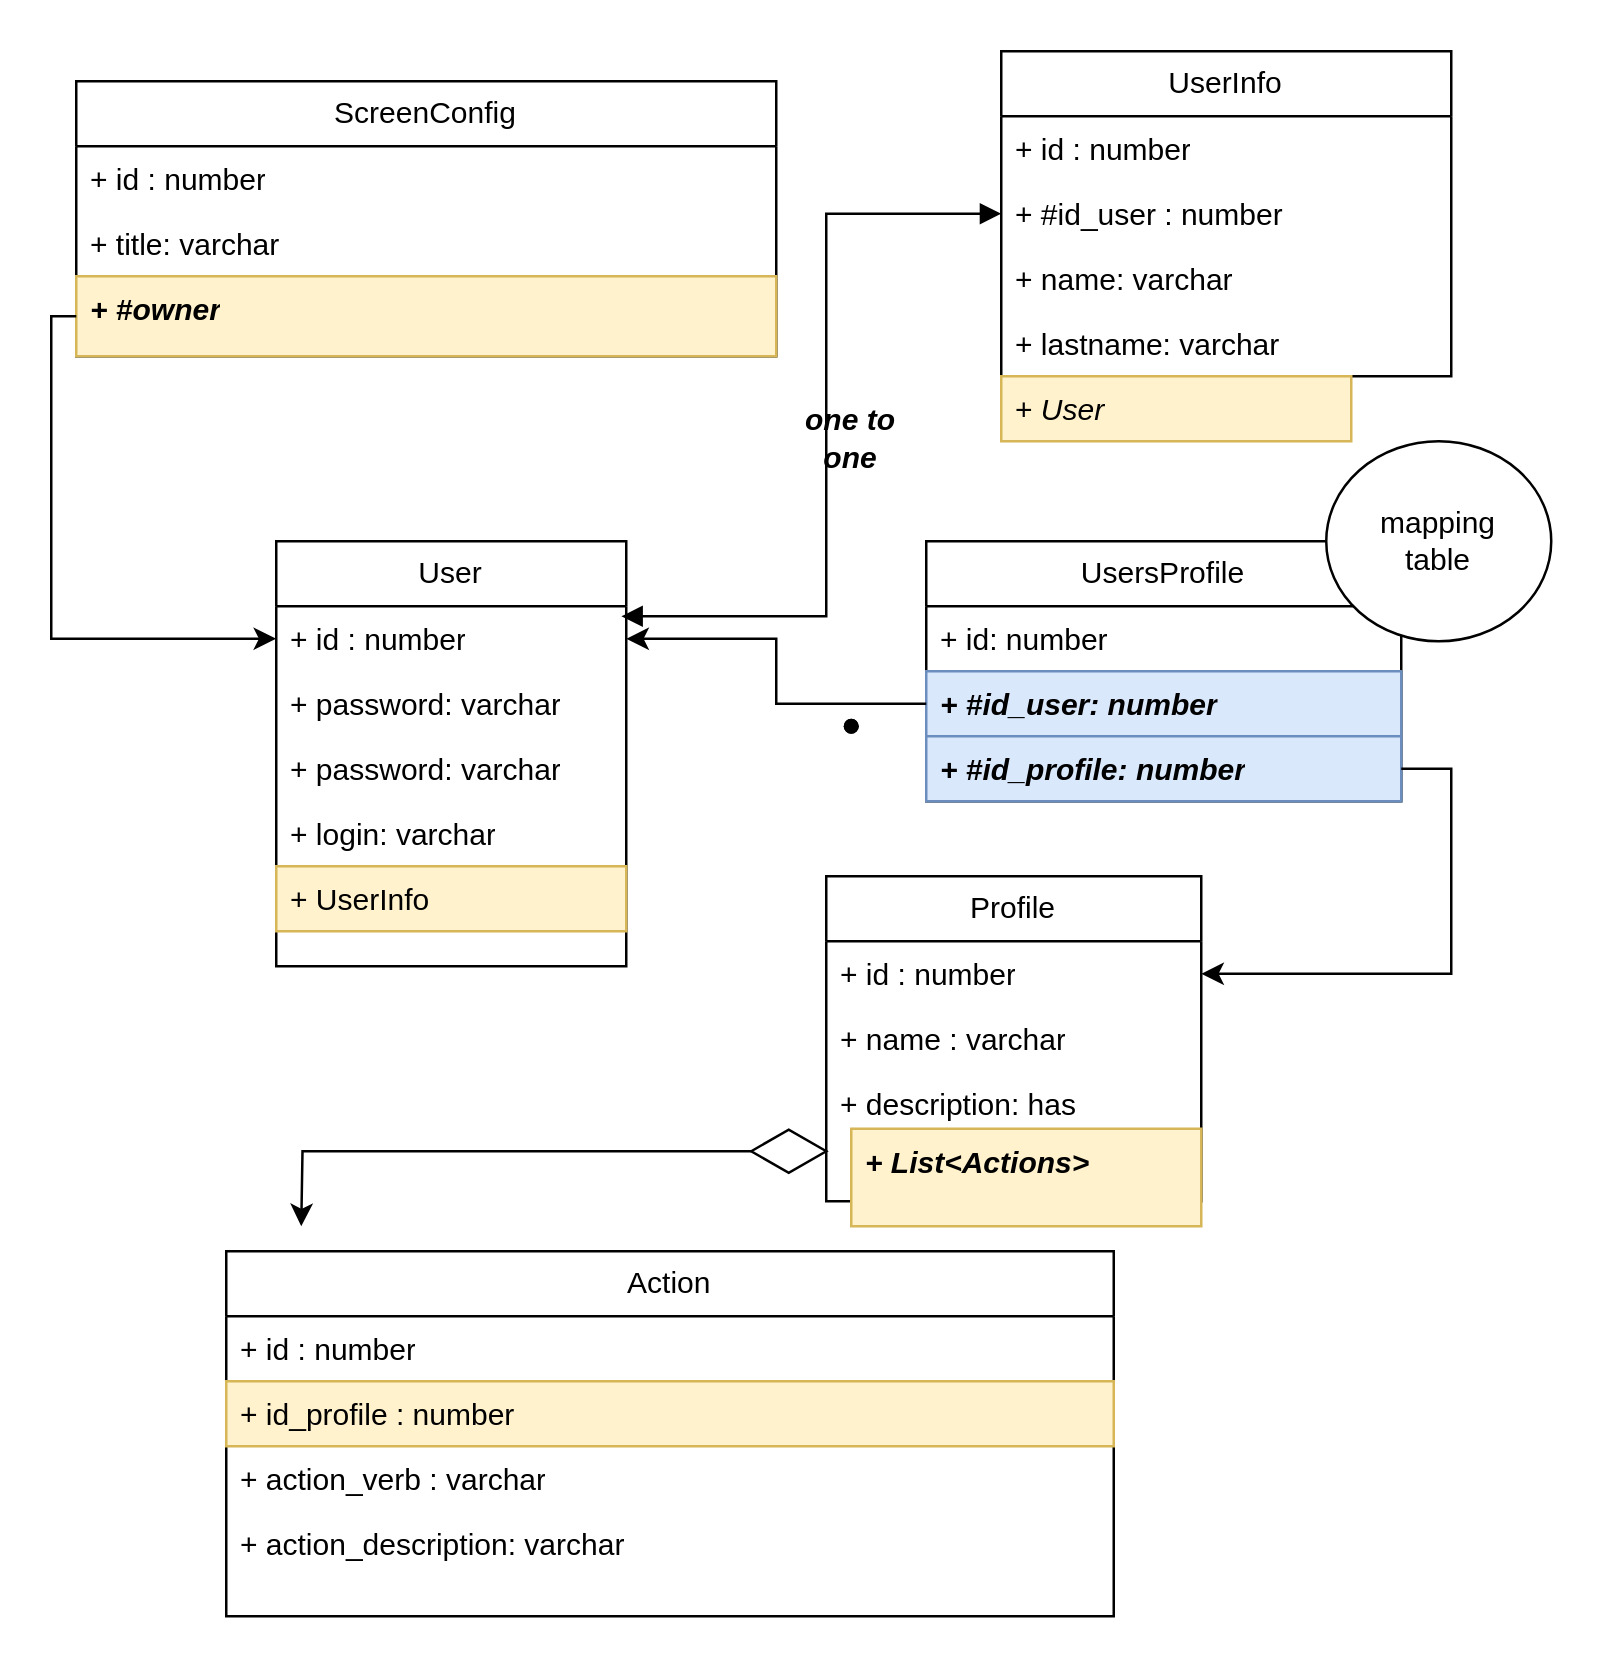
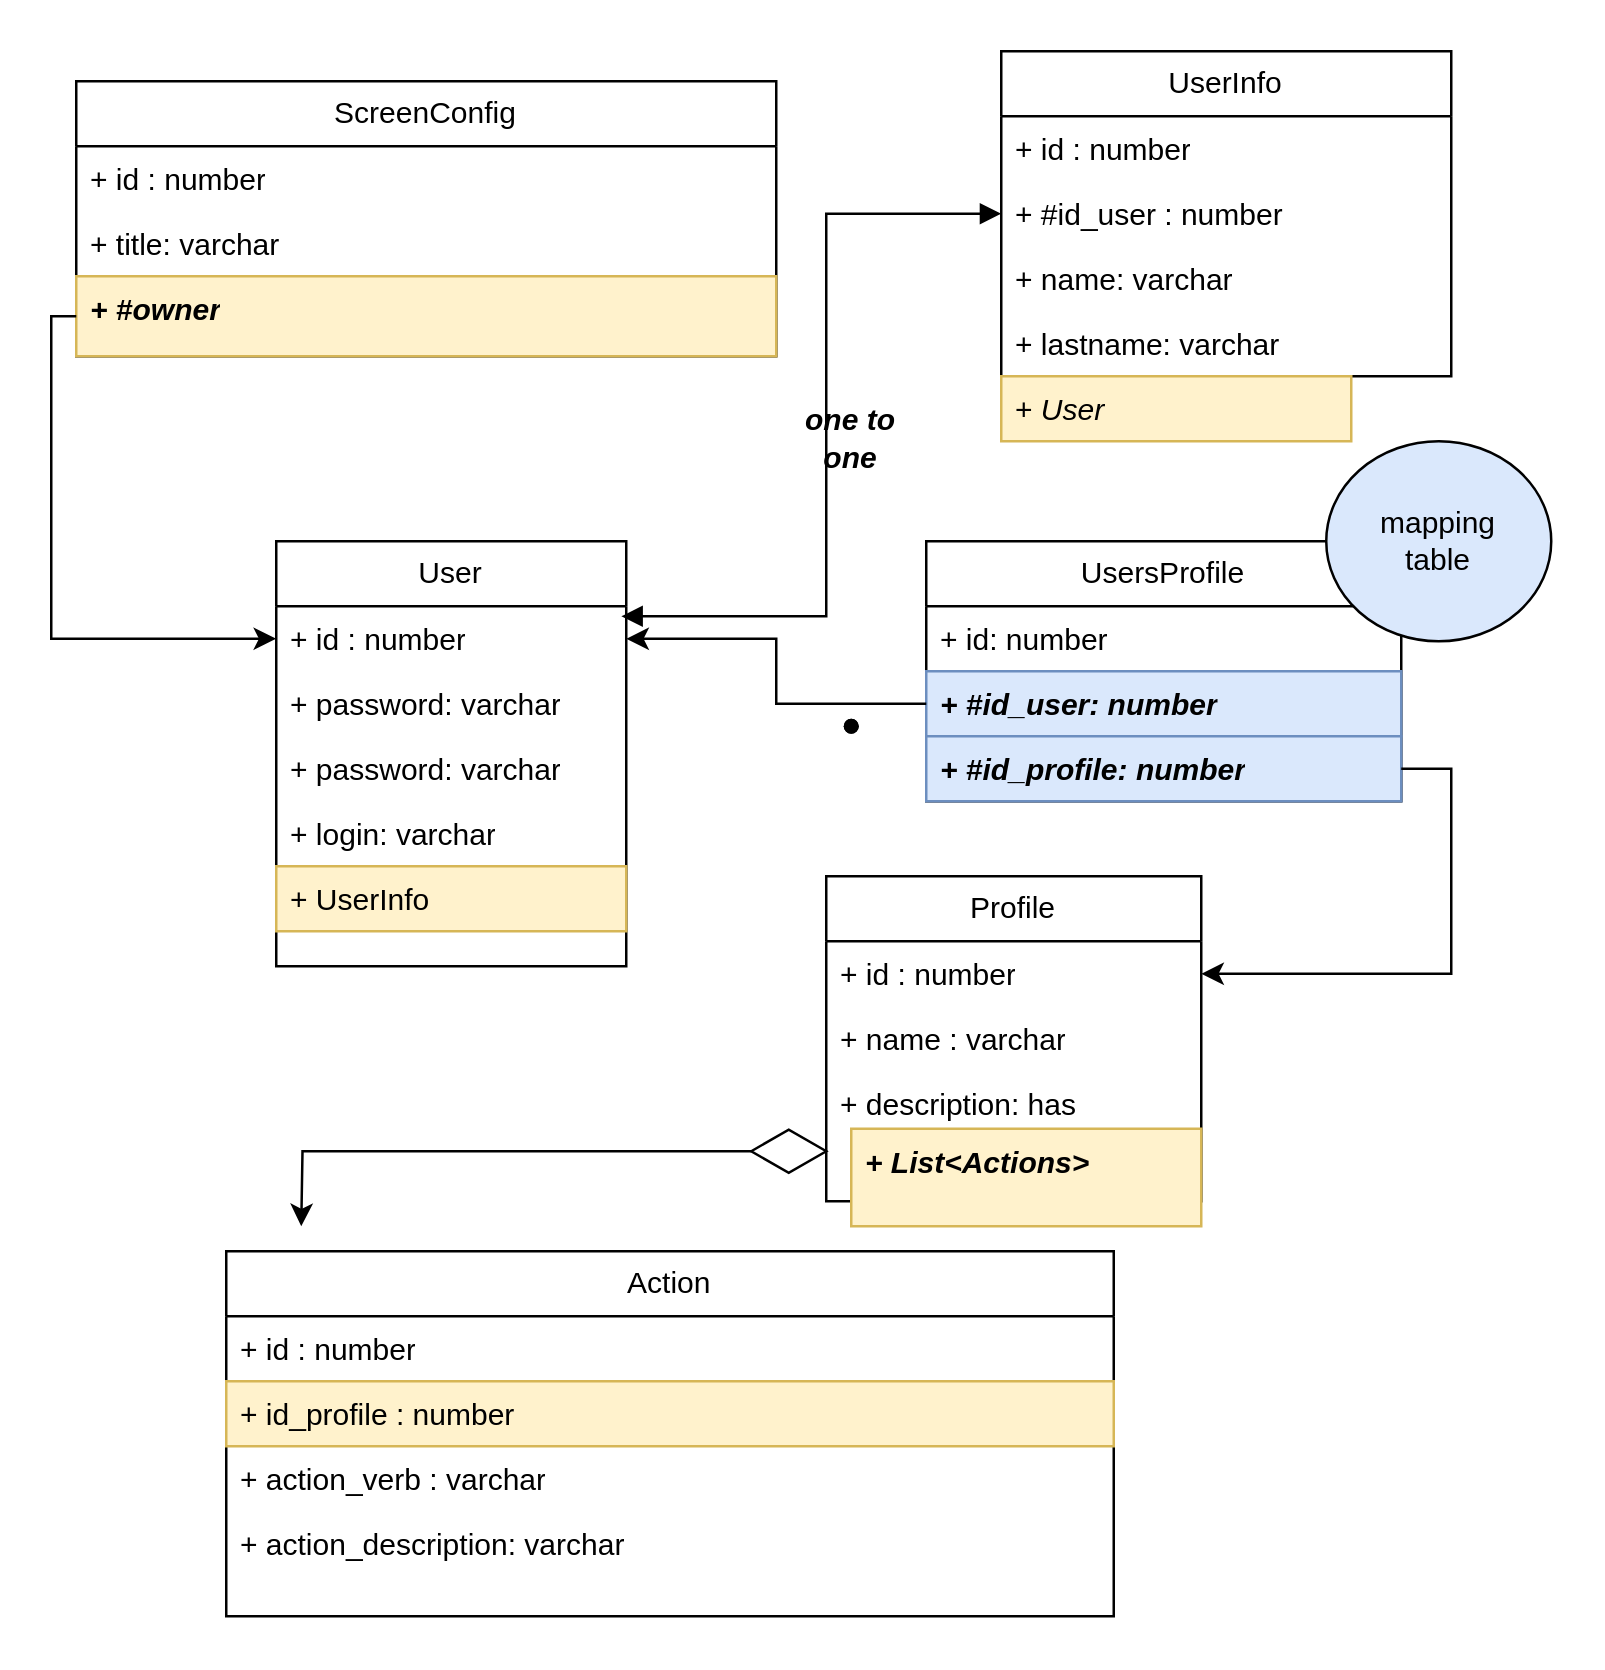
  <mxCell id="0" />
  <mxCell id="1" parent="0" />
  <mxCell id="2" value="User" style="swimlane;fontStyle=0;childLayout=stackLayout;horizontal=1;startSize=26;fillColor=none;horizontalStack=0;resizeParent=1;resizeParentMax=0;resizeLast=0;collapsible=1;marginBottom=0;whiteSpace=wrap;html=1;" parent="1" vertex="1"><mxGeometry x="110" y="216" width="140" height="170" as="geometry" /></mxCell>
  <mxCell id="3" value="+ id : number" style="text;strokeColor=none;fillColor=none;align=left;verticalAlign=top;spacingLeft=4;spacingRight=4;overflow=hidden;rotatable=0;points=[[0,0.5],[1,0.5]];portConstraint=eastwest;whiteSpace=wrap;html=1;" parent="2" vertex="1"><mxGeometry y="26" width="140" height="26" as="geometry" /></mxCell>
  <mxCell id="4" value="+ password: varchar" style="text;strokeColor=none;fillColor=none;align=left;verticalAlign=top;spacingLeft=4;spacingRight=4;overflow=hidden;rotatable=0;points=[[0,0.5],[1,0.5]];portConstraint=eastwest;whiteSpace=wrap;html=1;" parent="2" vertex="1"><mxGeometry y="52" width="140" height="26" as="geometry" /></mxCell>
  <mxCell id="5" value="+ password: varchar" style="text;strokeColor=none;fillColor=none;align=left;verticalAlign=top;spacingLeft=4;spacingRight=4;overflow=hidden;rotatable=0;points=[[0,0.5],[1,0.5]];portConstraint=eastwest;whiteSpace=wrap;html=1;" vertex="1" parent="2"><mxGeometry y="78" width="140" height="26" as="geometry" /></mxCell>
  <mxCell id="6" value="+ login: varchar" style="text;strokeColor=none;fillColor=none;align=left;verticalAlign=top;spacingLeft=4;spacingRight=4;overflow=hidden;rotatable=0;points=[[0,0.5],[1,0.5]];portConstraint=eastwest;whiteSpace=wrap;html=1;" parent="2" vertex="1"><mxGeometry y="104" width="140" height="66" as="geometry" /></mxCell>
  <mxCell id="7" value="Profile" style="swimlane;fontStyle=0;childLayout=stackLayout;horizontal=1;startSize=26;fillColor=none;horizontalStack=0;resizeParent=1;resizeParentMax=0;resizeLast=0;collapsible=1;marginBottom=0;whiteSpace=wrap;html=1;" parent="1" vertex="1"><mxGeometry x="330" y="350" width="150" height="130" as="geometry" /></mxCell>
  <mxCell id="8" value="+ id : number&lt;div&gt;&lt;br/&gt;&lt;/div&gt;" style="text;strokeColor=none;fillColor=none;align=left;verticalAlign=top;spacingLeft=4;spacingRight=4;overflow=hidden;rotatable=0;points=[[0,0.5],[1,0.5]];portConstraint=eastwest;whiteSpace=wrap;html=1;" parent="7" vertex="1"><mxGeometry y="26" width="150" height="26" as="geometry" /></mxCell>
  <mxCell id="9" value="+ name : varchar" style="text;strokeColor=none;fillColor=none;align=left;verticalAlign=top;spacingLeft=4;spacingRight=4;overflow=hidden;rotatable=0;points=[[0,0.5],[1,0.5]];portConstraint=eastwest;whiteSpace=wrap;html=1;" parent="7" vertex="1"><mxGeometry y="52" width="150" height="26" as="geometry" /></mxCell>
  <mxCell id="10" value="+ description: has" style="text;strokeColor=none;fillColor=none;align=left;verticalAlign=top;spacingLeft=4;spacingRight=4;overflow=hidden;rotatable=0;points=[[0,0.5],[1,0.5]];portConstraint=eastwest;whiteSpace=wrap;html=1;" parent="7" vertex="1"><mxGeometry y="78" width="150" height="52" as="geometry" /></mxCell>
  <mxCell id="11" value="UsersProfile" style="swimlane;fontStyle=0;childLayout=stackLayout;horizontal=1;startSize=26;fillColor=none;horizontalStack=0;resizeParent=1;resizeParentMax=0;resizeLast=0;collapsible=1;marginBottom=0;whiteSpace=wrap;html=1;" parent="1" vertex="1"><mxGeometry x="370" y="216" width="190" height="104" as="geometry" /></mxCell>
  <mxCell id="12" value="+ id: number" style="text;strokeColor=none;fillColor=none;align=left;verticalAlign=top;spacingLeft=4;spacingRight=4;overflow=hidden;rotatable=0;points=[[0,0.5],[1,0.5]];portConstraint=eastwest;whiteSpace=wrap;html=1;" parent="11" vertex="1"><mxGeometry y="26" width="190" height="26" as="geometry" /></mxCell>
  <mxCell id="13" value="+ #id_user: number&lt;div&gt;&lt;br&gt;&lt;/div&gt;" style="text;strokeColor=#6c8ebf;fillColor=#dae8fc;align=left;verticalAlign=top;spacingLeft=4;spacingRight=4;overflow=hidden;rotatable=0;points=[[0,0.5],[1,0.5]];portConstraint=eastwest;whiteSpace=wrap;html=1;fontStyle=3" parent="11" vertex="1"><mxGeometry y="52" width="190" height="26" as="geometry" /></mxCell>
  <mxCell id="14" value="+ #id_profile: number" style="text;strokeColor=#6c8ebf;fillColor=#dae8fc;align=left;verticalAlign=top;spacingLeft=4;spacingRight=4;overflow=hidden;rotatable=0;points=[[0,0.5],[1,0.5]];portConstraint=eastwest;whiteSpace=wrap;html=1;fontStyle=3" parent="11" vertex="1"><mxGeometry y="78" width="190" height="26" as="geometry" /></mxCell>
  <mxCell id="15" value="UserInfo" style="swimlane;fontStyle=0;childLayout=stackLayout;horizontal=1;startSize=26;fillColor=none;horizontalStack=0;resizeParent=1;resizeParentMax=0;resizeLast=0;collapsible=1;marginBottom=0;whiteSpace=wrap;html=1;" parent="1" vertex="1"><mxGeometry x="400" y="20" width="180" height="130" as="geometry" /></mxCell>
  <mxCell id="16" value="+ id : number" style="text;strokeColor=none;fillColor=none;align=left;verticalAlign=top;spacingLeft=4;spacingRight=4;overflow=hidden;rotatable=0;points=[[0,0.5],[1,0.5]];portConstraint=eastwest;whiteSpace=wrap;html=1;" parent="15" vertex="1"><mxGeometry y="26" width="180" height="26" as="geometry" /></mxCell>
  <mxCell id="17" value="+ #id_user : number" style="text;strokeColor=none;fillColor=none;align=left;verticalAlign=top;spacingLeft=4;spacingRight=4;overflow=hidden;rotatable=0;points=[[0,0.5],[1,0.5]];portConstraint=eastwest;whiteSpace=wrap;html=1;" parent="15" vertex="1"><mxGeometry y="52" width="180" height="26" as="geometry" /></mxCell>
  <mxCell id="18" value="+ name: varchar" style="text;strokeColor=none;fillColor=none;align=left;verticalAlign=top;spacingLeft=4;spacingRight=4;overflow=hidden;rotatable=0;points=[[0,0.5],[1,0.5]];portConstraint=eastwest;whiteSpace=wrap;html=1;" parent="15" vertex="1"><mxGeometry y="78" width="180" height="26" as="geometry" /></mxCell>
  <mxCell id="19" value="+ lastname: varchar" style="text;strokeColor=none;fillColor=none;align=left;verticalAlign=top;spacingLeft=4;spacingRight=4;overflow=hidden;rotatable=0;points=[[0,0.5],[1,0.5]];portConstraint=eastwest;whiteSpace=wrap;html=1;" parent="15" vertex="1"><mxGeometry y="104" width="180" height="26" as="geometry" /></mxCell>
  <mxCell id="20" value="" style="endArrow=block;startArrow=block;endFill=1;startFill=1;html=1;rounded=0;entryX=0;entryY=0.5;entryDx=0;entryDy=0;exitX=0.986;exitY=0.154;exitDx=0;exitDy=0;exitPerimeter=0;" parent="1" source="3" target="17" edge="1"><mxGeometry width="160" relative="1" as="geometry"><mxPoint x="220.005" y="302.01" as="sourcePoint" /><mxPoint x="333.76" y="270.004" as="targetPoint" /><Array as="points"><mxPoint x="330" y="246" /><mxPoint x="330" y="85" /></Array></mxGeometry></mxCell>
  <mxCell id="21" value="Action" style="swimlane;fontStyle=0;childLayout=stackLayout;horizontal=1;startSize=26;fillColor=none;horizontalStack=0;resizeParent=1;resizeParentMax=0;resizeLast=0;collapsible=1;marginBottom=0;whiteSpace=wrap;html=1;" parent="1" vertex="1"><mxGeometry x="90" y="500" width="355" height="146" as="geometry" /></mxCell>
  <mxCell id="22" value="+ id : number&lt;div&gt;&lt;br/&gt;&lt;/div&gt;" style="text;strokeColor=none;fillColor=none;align=left;verticalAlign=top;spacingLeft=4;spacingRight=4;overflow=hidden;rotatable=0;points=[[0,0.5],[1,0.5]];portConstraint=eastwest;whiteSpace=wrap;html=1;" parent="21" vertex="1"><mxGeometry y="26" width="355" height="26" as="geometry" /></mxCell>
  <mxCell id="23" value="+ id_profile : number&lt;div&gt;&lt;br&gt;&lt;/div&gt;" style="text;strokeColor=#d6b656;fillColor=#fff2cc;align=left;verticalAlign=top;spacingLeft=4;spacingRight=4;overflow=hidden;rotatable=0;points=[[0,0.5],[1,0.5]];portConstraint=eastwest;whiteSpace=wrap;html=1;" parent="21" vertex="1"><mxGeometry y="52" width="355" height="26" as="geometry" /></mxCell>
  <mxCell id="24" value="+ action_verb : varchar&lt;div&gt;&lt;br/&gt;&lt;/div&gt;" style="text;strokeColor=none;fillColor=none;align=left;verticalAlign=top;spacingLeft=4;spacingRight=4;overflow=hidden;rotatable=0;points=[[0,0.5],[1,0.5]];portConstraint=eastwest;whiteSpace=wrap;html=1;" parent="21" vertex="1"><mxGeometry y="78" width="355" height="26" as="geometry" /></mxCell>
  <mxCell id="25" value="+ action_description: varchar" style="text;strokeColor=none;fillColor=none;align=left;verticalAlign=top;spacingLeft=4;spacingRight=4;overflow=hidden;rotatable=0;points=[[0,0.5],[1,0.5]];portConstraint=eastwest;whiteSpace=wrap;html=1;" parent="21" vertex="1"><mxGeometry y="104" width="355" height="42" as="geometry" /></mxCell>
  <mxCell id="26" style="edgeStyle=orthogonalEdgeStyle;rounded=0;orthogonalLoop=1;jettySize=auto;html=1;exitX=0;exitY=0.5;exitDx=0;exitDy=0;" parent="1" source="36" edge="1"><mxGeometry relative="1" as="geometry"><mxPoint x="120" y="490" as="targetPoint" /></mxGeometry></mxCell>
  <mxCell id="27" value="ScreenConfig" style="swimlane;fontStyle=0;childLayout=stackLayout;horizontal=1;startSize=26;fillColor=none;horizontalStack=0;resizeParent=1;resizeParentMax=0;resizeLast=0;collapsible=1;marginBottom=0;whiteSpace=wrap;html=1;" parent="1" vertex="1"><mxGeometry x="30" y="32" width="280" height="110" as="geometry" /></mxCell>
  <mxCell id="28" value="+ id : number&lt;div&gt;&lt;br/&gt;&lt;/div&gt;" style="text;strokeColor=none;fillColor=none;align=left;verticalAlign=top;spacingLeft=4;spacingRight=4;overflow=hidden;rotatable=0;points=[[0,0.5],[1,0.5]];portConstraint=eastwest;whiteSpace=wrap;html=1;" parent="27" vertex="1"><mxGeometry y="26" width="280" height="26" as="geometry" /></mxCell>
  <mxCell id="29" value="+ title: varchar&lt;div&gt;&lt;br&gt;&lt;/div&gt;" style="text;strokeColor=none;fillColor=none;align=left;verticalAlign=top;spacingLeft=4;spacingRight=4;overflow=hidden;rotatable=0;points=[[0,0.5],[1,0.5]];portConstraint=eastwest;whiteSpace=wrap;html=1;" parent="27" vertex="1"><mxGeometry y="52" width="280" height="26" as="geometry" /></mxCell>
  <mxCell id="30" value="+ #owner" style="text;strokeColor=#d6b656;fillColor=#fff2cc;align=left;verticalAlign=top;spacingLeft=4;spacingRight=4;overflow=hidden;rotatable=0;points=[[0,0.5],[1,0.5]];portConstraint=eastwest;whiteSpace=wrap;html=1;fontStyle=3" parent="27" vertex="1"><mxGeometry y="78" width="280" height="32" as="geometry" /></mxCell>
  <mxCell id="31" style="edgeStyle=orthogonalEdgeStyle;rounded=0;orthogonalLoop=1;jettySize=auto;html=1;exitX=0;exitY=0.5;exitDx=0;exitDy=0;entryX=0;entryY=0.5;entryDx=0;entryDy=0;" parent="1" source="30" target="3" edge="1"><mxGeometry relative="1" as="geometry"><Array as="points"><mxPoint x="20" y="126" /><mxPoint x="20" y="255" /></Array></mxGeometry></mxCell>
  <mxCell id="32" style="edgeStyle=orthogonalEdgeStyle;rounded=0;orthogonalLoop=1;jettySize=auto;html=1;exitX=1;exitY=0.5;exitDx=0;exitDy=0;" edge="1" parent="1" source="14" target="8"><mxGeometry relative="1" as="geometry" /></mxCell>
  <mxCell id="33" style="edgeStyle=orthogonalEdgeStyle;rounded=0;orthogonalLoop=1;jettySize=auto;html=1;exitX=0;exitY=0.5;exitDx=0;exitDy=0;entryX=1;entryY=0.5;entryDx=0;entryDy=0;" edge="1" parent="1" source="13" target="3"><mxGeometry relative="1" as="geometry" /></mxCell>
  <mxCell id="34" value="" style="shape=waypoint;sketch=0;fillStyle=solid;size=6;pointerEvents=1;points=[];fillColor=none;resizable=0;rotatable=0;perimeter=centerPerimeter;snapToPoint=1;" vertex="1" parent="1"><mxGeometry x="330" y="280" width="20" height="20" as="geometry" /></mxCell>
  <mxCell id="35" value="" style="shape=waypoint;sketch=0;fillStyle=solid;size=6;pointerEvents=1;points=[];fillColor=none;resizable=0;rotatable=0;perimeter=centerPerimeter;snapToPoint=1;" vertex="1" parent="1"><mxGeometry x="330" y="280" width="20" height="20" as="geometry" /></mxCell>
  <mxCell id="36" value="" style="html=1;whiteSpace=wrap;aspect=fixed;shape=isoRectangle;fontColor=#66B2FF;" vertex="1" parent="1"><mxGeometry x="300" y="451" width="30" height="18" as="geometry" /></mxCell>
  <mxCell id="37" value="+ List&amp;lt;Actions&amp;gt;" style="text;strokeColor=#d6b656;fillColor=#fff2cc;align=left;verticalAlign=top;spacingLeft=4;spacingRight=4;overflow=hidden;rotatable=0;points=[[0,0.5],[1,0.5]];portConstraint=eastwest;whiteSpace=wrap;html=1;fontStyle=3" vertex="1" parent="1"><mxGeometry x="340" y="451" width="140" height="39" as="geometry" /></mxCell>
  <mxCell id="38" value="+ UserInfo" style="text;strokeColor=#d6b656;fillColor=#fff2cc;align=left;verticalAlign=top;spacingLeft=4;spacingRight=4;overflow=hidden;rotatable=0;points=[[0,0.5],[1,0.5]];portConstraint=eastwest;whiteSpace=wrap;html=1;" vertex="1" parent="1"><mxGeometry x="110" y="346" width="140" height="26" as="geometry" /></mxCell>
  <mxCell id="39" value="+ &lt;i&gt;User&lt;/i&gt;" style="text;strokeColor=#d6b656;fillColor=#fff2cc;align=left;verticalAlign=top;spacingLeft=4;spacingRight=4;overflow=hidden;rotatable=0;points=[[0,0.5],[1,0.5]];portConstraint=eastwest;whiteSpace=wrap;html=1;" vertex="1" parent="1"><mxGeometry x="400" y="150" width="140" height="26" as="geometry" /></mxCell>
  <mxCell id="40" value="&lt;b&gt;&lt;i&gt;one to one&lt;/i&gt;&lt;/b&gt;" style="text;strokeColor=none;align=center;fillColor=none;html=1;verticalAlign=middle;whiteSpace=wrap;rounded=0;" vertex="1" parent="1"><mxGeometry x="310" y="160" width="60" height="30" as="geometry" /></mxCell>
- <mxCell id="41" value="mapping&lt;br&gt;table" style="ellipse;whiteSpace=wrap;html=1;" vertex="1" parent="1"><mxGeometry x="530" y="176" width="90" height="80" as="geometry" /></mxCell>
+ <mxCell id="41" value="mapping&lt;br&gt;table" style="ellipse;whiteSpace=wrap;html=1;fillColor=#dae8fc;" vertex="1" parent="1"><mxGeometry x="530" y="176" width="90" height="80" as="geometry" /></mxCell>
